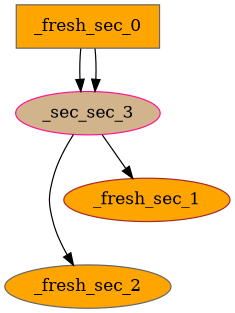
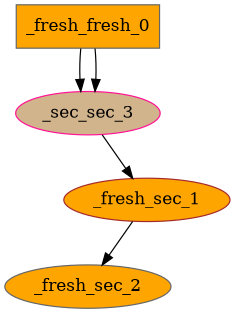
  digraph {
    node [color=gray40 fillcolor=orange style=filled]
-   _fresh_sec_0 [shape=box]
+   _fresh_sec_0 [shape=box label=_fresh_fresh_0]
    n2 [color=deeppink fillcolor=tan label=_sec_sec_3]
    _fresh_sec_2
    _fresh_sec_1 [color=brown]
    subgraph sub_1 {
      _fresh_sec_0
      n2
      _fresh_sec_2
      _fresh_sec_1
    }
    subgraph sub_2 {
      _fresh_sec_0
      n2
    }
    _fresh_sec_0 -> n2
    _fresh_sec_0 -> n2
-   n2 -> _fresh_sec_2
+   _fresh_sec_1 -> _fresh_sec_2
    n2 -> _fresh_sec_1
  }
